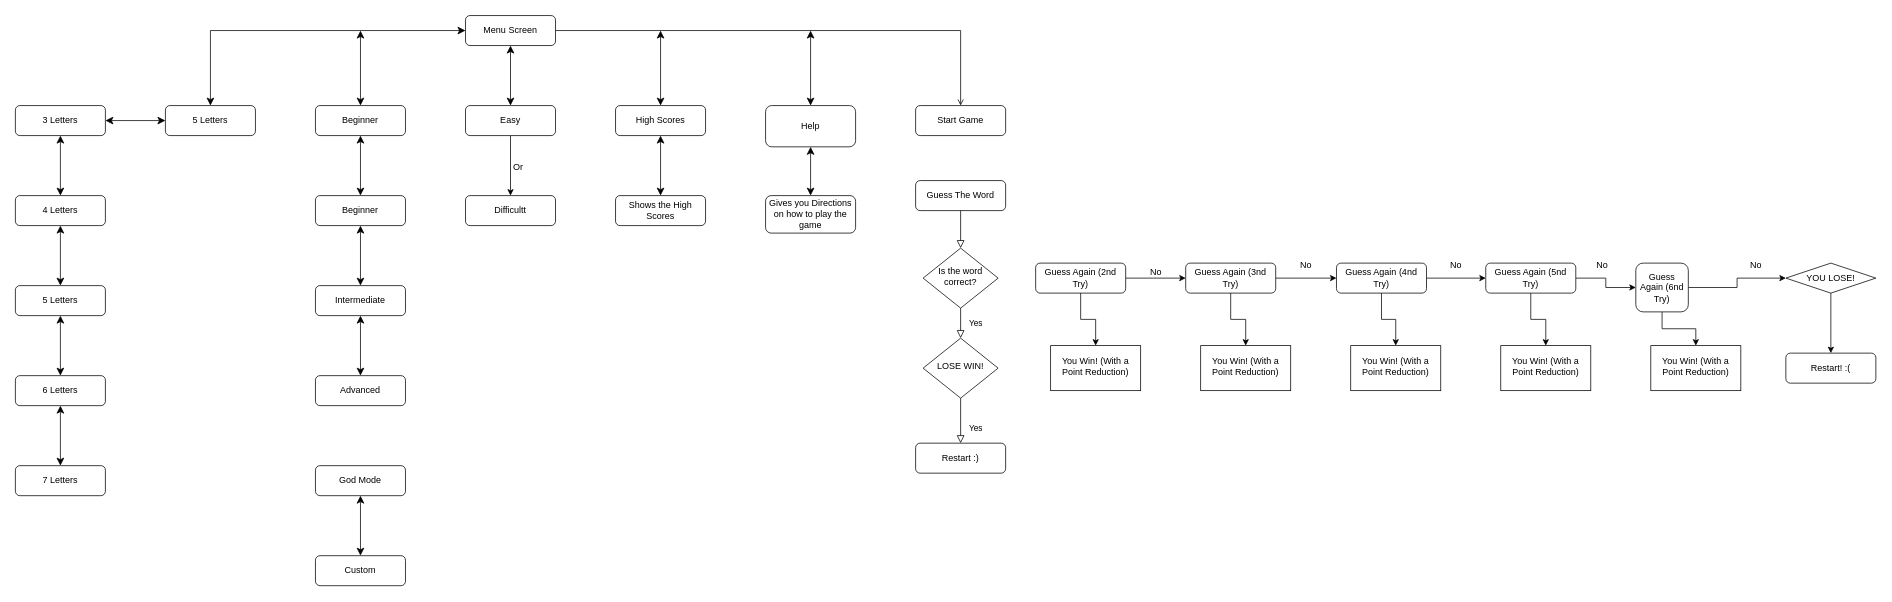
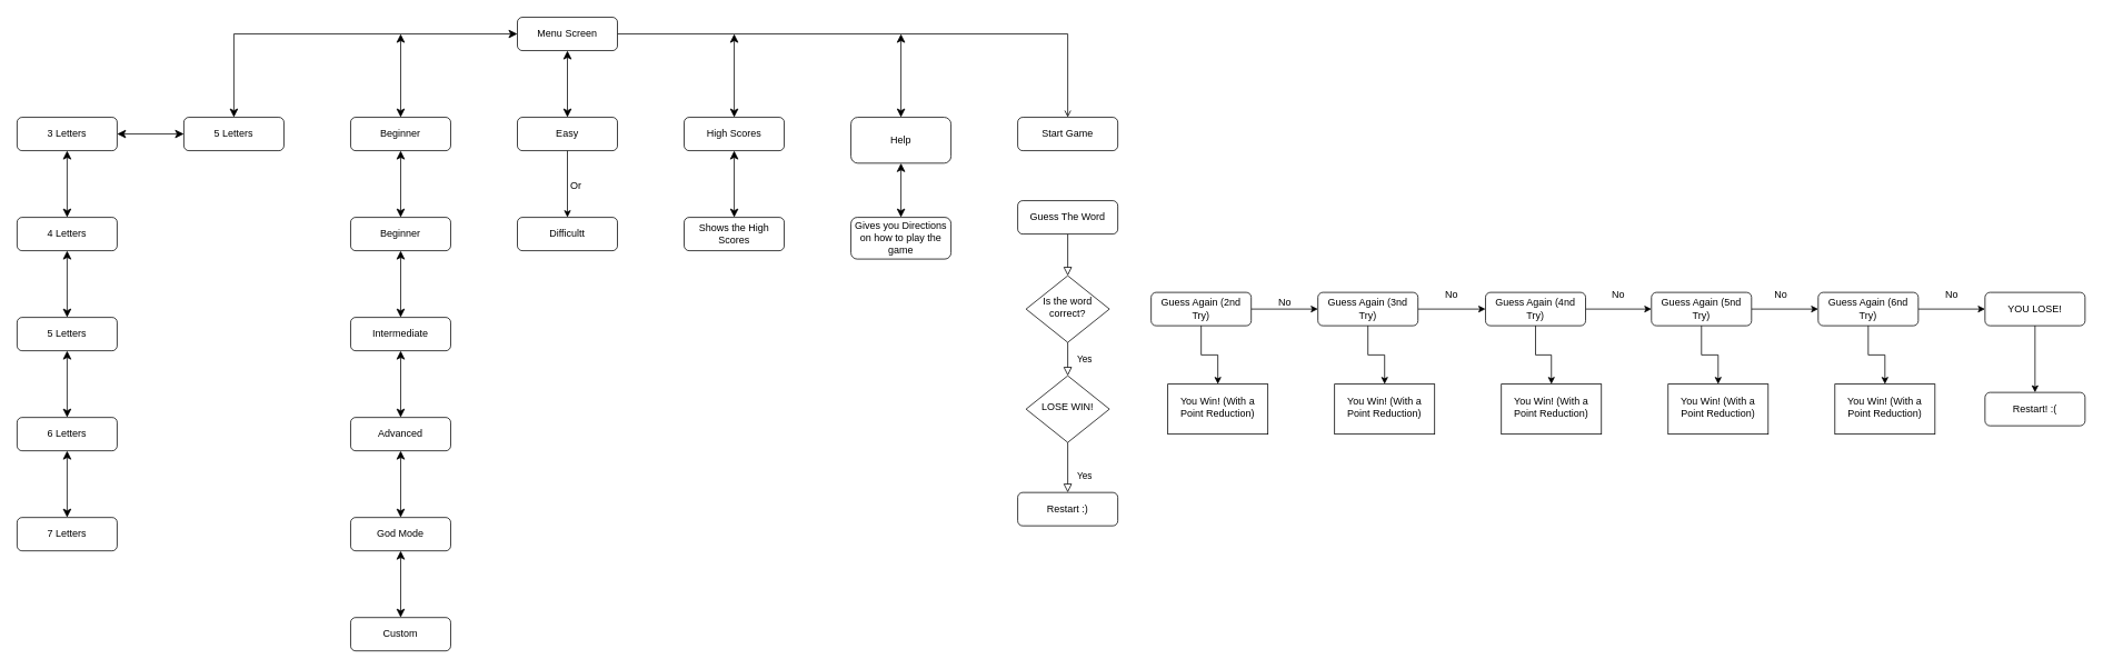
  <mxCell id="0" />
  <mxCell id="1" parent="0" />
  <mxCell id="2" value="" style="rounded=0;html=1;jettySize=auto;orthogonalLoop=1;fontSize=11;endArrow=block;endFill=0;endSize=8;strokeWidth=1;shadow=0;labelBackgroundColor=none;edgeStyle=orthogonalEdgeStyle;" parent="1" source="3" target="5" edge="1"><mxGeometry relative="1" as="geometry" /></mxCell>
  <mxCell id="3" value="Guess The Word" style="rounded=1;whiteSpace=wrap;html=1;fontSize=12;glass=0;strokeWidth=1;shadow=0;" parent="1" vertex="1"><mxGeometry x="1220" y="240" width="120" height="40" as="geometry" /></mxCell>
  <mxCell id="4" value="Yes" style="rounded=0;html=1;jettySize=auto;orthogonalLoop=1;fontSize=11;endArrow=block;endFill=0;endSize=8;strokeWidth=1;shadow=0;labelBackgroundColor=none;edgeStyle=orthogonalEdgeStyle;" parent="1" source="5" target="10" edge="1"><mxGeometry y="20" relative="1" as="geometry"><mxPoint as="offset" /></mxGeometry></mxCell>
  <mxCell id="5" value="Is the word correct?" style="rhombus;whiteSpace=wrap;html=1;shadow=0;fontFamily=Helvetica;fontSize=12;align=center;strokeWidth=1;spacing=6;spacingTop=-4;" parent="1" vertex="1"><mxGeometry x="1230" y="330" width="100" height="80" as="geometry" /></mxCell>
  <mxCell id="6" value="" style="edgeStyle=orthogonalEdgeStyle;rounded=0;orthogonalLoop=1;jettySize=auto;html=1;" parent="1" source="8" target="14" edge="1"><mxGeometry relative="1" as="geometry" /></mxCell>
  <mxCell id="7" value="" style="edgeStyle=orthogonalEdgeStyle;rounded=0;orthogonalLoop=1;jettySize=auto;html=1;" parent="1" source="8" target="31" edge="1"><mxGeometry relative="1" as="geometry" /></mxCell>
  <mxCell id="8" value="Guess Again (2nd Try)" style="rounded=1;whiteSpace=wrap;html=1;fontSize=12;glass=0;strokeWidth=1;shadow=0;" parent="1" vertex="1"><mxGeometry x="1380" y="350" width="120" height="40" as="geometry" /></mxCell>
  <mxCell id="9" value="Yes" style="rounded=0;html=1;jettySize=auto;orthogonalLoop=1;fontSize=11;endArrow=block;endFill=0;endSize=8;strokeWidth=1;shadow=0;labelBackgroundColor=none;edgeStyle=orthogonalEdgeStyle;" parent="1" source="10" target="11" edge="1"><mxGeometry x="0.333" y="20" relative="1" as="geometry"><mxPoint as="offset" /></mxGeometry></mxCell>
  <mxCell id="10" value="LOSE WIN!" style="rhombus;whiteSpace=wrap;html=1;shadow=0;fontFamily=Helvetica;fontSize=12;align=center;strokeWidth=1;spacing=6;spacingTop=-4;" parent="1" vertex="1"><mxGeometry x="1230" y="450" width="100" height="80" as="geometry" /></mxCell>
  <mxCell id="11" value="Restart :)" style="rounded=1;whiteSpace=wrap;html=1;fontSize=12;glass=0;strokeWidth=1;shadow=0;" parent="1" vertex="1"><mxGeometry x="1220" y="590" width="120" height="40" as="geometry" /></mxCell>
  <mxCell id="12" value="" style="edgeStyle=orthogonalEdgeStyle;rounded=0;orthogonalLoop=1;jettySize=auto;html=1;" parent="1" source="14" target="18" edge="1"><mxGeometry relative="1" as="geometry" /></mxCell>
  <mxCell id="13" value="" style="edgeStyle=orthogonalEdgeStyle;rounded=0;orthogonalLoop=1;jettySize=auto;html=1;" parent="1" source="14" target="32" edge="1"><mxGeometry relative="1" as="geometry" /></mxCell>
  <mxCell id="14" value="Guess Again (3nd Try)" style="rounded=1;whiteSpace=wrap;html=1;fontSize=12;glass=0;strokeWidth=1;shadow=0;" parent="1" vertex="1"><mxGeometry x="1580" y="350" width="120" height="40" as="geometry" /></mxCell>
  <mxCell id="15" value="No" style="text;html=1;align=center;verticalAlign=middle;resizable=0;points=[];autosize=1;strokeColor=none;fillColor=none;" parent="1" vertex="1"><mxGeometry x="1520" y="348" width="40" height="30" as="geometry" /></mxCell>
  <mxCell id="16" value="" style="edgeStyle=orthogonalEdgeStyle;rounded=0;orthogonalLoop=1;jettySize=auto;html=1;" parent="1" source="18" target="22" edge="1"><mxGeometry relative="1" as="geometry" /></mxCell>
  <mxCell id="17" value="" style="edgeStyle=orthogonalEdgeStyle;rounded=0;orthogonalLoop=1;jettySize=auto;html=1;" parent="1" source="18" target="33" edge="1"><mxGeometry relative="1" as="geometry" /></mxCell>
  <mxCell id="18" value="Guess Again (4nd Try)" style="rounded=1;whiteSpace=wrap;html=1;fontSize=12;glass=0;strokeWidth=1;shadow=0;" parent="1" vertex="1"><mxGeometry x="1781" y="350" width="120" height="40" as="geometry" /></mxCell>
  <mxCell id="19" value="No" style="text;html=1;align=center;verticalAlign=middle;resizable=0;points=[];autosize=1;strokeColor=none;fillColor=none;" parent="1" vertex="1"><mxGeometry x="1720" y="338" width="40" height="30" as="geometry" /></mxCell>
  <mxCell id="20" value="" style="edgeStyle=orthogonalEdgeStyle;rounded=0;orthogonalLoop=1;jettySize=auto;html=1;" parent="1" source="22" target="26" edge="1"><mxGeometry relative="1" as="geometry" /></mxCell>
  <mxCell id="21" value="" style="edgeStyle=orthogonalEdgeStyle;rounded=0;orthogonalLoop=1;jettySize=auto;html=1;" parent="1" source="22" target="34" edge="1"><mxGeometry relative="1" as="geometry" /></mxCell>
  <mxCell id="22" value="Guess Again (5nd Try)" style="rounded=1;whiteSpace=wrap;html=1;fontSize=12;glass=0;strokeWidth=1;shadow=0;" parent="1" vertex="1"><mxGeometry x="1980" y="350" width="120" height="40" as="geometry" /></mxCell>
  <mxCell id="23" value="No" style="text;html=1;align=center;verticalAlign=middle;resizable=0;points=[];autosize=1;strokeColor=none;fillColor=none;" parent="1" vertex="1"><mxGeometry x="1920" y="338" width="40" height="30" as="geometry" /></mxCell>
  <mxCell id="24" value="" style="edgeStyle=orthogonalEdgeStyle;rounded=0;orthogonalLoop=1;jettySize=auto;html=1;" parent="1" source="26" target="29" edge="1"><mxGeometry relative="1" as="geometry" /></mxCell>
  <mxCell id="25" value="" style="edgeStyle=orthogonalEdgeStyle;rounded=0;orthogonalLoop=1;jettySize=auto;html=1;" parent="1" source="26" target="35" edge="1"><mxGeometry relative="1" as="geometry" /></mxCell>
- <mxCell id="26" value="Guess Again (6nd Try)" style="rounded=1;whiteSpace=wrap;html=1;fontSize=12;glass=0;strokeWidth=1;shadow=0;" parent="1" vertex="1"><mxGeometry x="2180" y="350" width="70" height="65" as="geometry" /></mxCell>
+ <mxCell id="26" value="Guess Again (6nd Try)" style="rounded=1;whiteSpace=wrap;html=1;fontSize=12;glass=0;strokeWidth=1;shadow=0;" parent="1" vertex="1"><mxGeometry x="2180" y="350" width="120" height="40" as="geometry" /></mxCell>
  <mxCell id="27" value="No" style="text;html=1;align=center;verticalAlign=middle;resizable=0;points=[];autosize=1;strokeColor=none;fillColor=none;" parent="1" vertex="1"><mxGeometry x="2115" y="338" width="40" height="30" as="geometry" /></mxCell>
  <mxCell id="28" value="" style="edgeStyle=orthogonalEdgeStyle;rounded=0;orthogonalLoop=1;jettySize=auto;html=1;" parent="1" source="29" target="36" edge="1"><mxGeometry relative="1" as="geometry" /></mxCell>
- <mxCell id="29" value="YOU LOSE!" style="rhombus;whiteSpace=wrap;html=1;fontSize=12;glass=0;strokeWidth=1;shadow=0;" parent="1" vertex="1"><mxGeometry x="2380" y="350" width="120" height="40" as="geometry" /></mxCell>
+ <mxCell id="29" value="YOU LOSE!" style="rounded=1;whiteSpace=wrap;html=1;fontSize=12;glass=0;strokeWidth=1;shadow=0;" parent="1" vertex="1"><mxGeometry x="2380" y="350" width="120" height="40" as="geometry" /></mxCell>
  <mxCell id="30" value="No" style="text;html=1;align=center;verticalAlign=middle;resizable=0;points=[];autosize=1;strokeColor=none;fillColor=none;" parent="1" vertex="1"><mxGeometry x="2320" y="338" width="40" height="30" as="geometry" /></mxCell>
  <mxCell id="31" value="You Win! (With a Point Reduction)" style="whiteSpace=wrap;html=1;shadow=0;strokeWidth=1;spacing=6;spacingTop=-4;" parent="1" vertex="1"><mxGeometry x="1400" y="460" width="120" height="60" as="geometry" /></mxCell>
  <mxCell id="32" value="You Win! (With a Point Reduction)" style="whiteSpace=wrap;html=1;shadow=0;strokeWidth=1;spacing=6;spacingTop=-4;" parent="1" vertex="1"><mxGeometry x="1600" y="460" width="120" height="60" as="geometry" /></mxCell>
  <mxCell id="33" value="You Win! (With a Point Reduction)" style="whiteSpace=wrap;html=1;shadow=0;strokeWidth=1;spacing=6;spacingTop=-4;" parent="1" vertex="1"><mxGeometry x="1800" y="460" width="120" height="60" as="geometry" /></mxCell>
  <mxCell id="34" value="You Win! (With a Point Reduction)" style="whiteSpace=wrap;html=1;shadow=0;strokeWidth=1;spacing=6;spacingTop=-4;" parent="1" vertex="1"><mxGeometry x="2000" y="460" width="120" height="60" as="geometry" /></mxCell>
  <mxCell id="35" value="You Win! (With a Point Reduction)" style="whiteSpace=wrap;html=1;shadow=0;strokeWidth=1;spacing=6;spacingTop=-4;" parent="1" vertex="1"><mxGeometry x="2200" y="460" width="120" height="60" as="geometry" /></mxCell>
  <mxCell id="36" value="Restart! :(" style="rounded=1;whiteSpace=wrap;html=1;fontSize=12;glass=0;strokeWidth=1;shadow=0;" parent="1" vertex="1"><mxGeometry x="2380" y="470" width="120" height="40" as="geometry" /></mxCell>
  <mxCell id="37" value="" style="edgeStyle=orthogonalEdgeStyle;rounded=0;orthogonalLoop=1;jettySize=auto;html=1;" parent="1" source="38" target="47" edge="1"><mxGeometry relative="1" as="geometry" /></mxCell>
  <mxCell id="38" value="Easy" style="rounded=1;whiteSpace=wrap;html=1;fontSize=12;glass=0;strokeWidth=1;shadow=0;" parent="1" vertex="1"><mxGeometry x="620" y="140" width="120" height="40" as="geometry" /></mxCell>
  <mxCell id="39" value="High Scores" style="rounded=1;whiteSpace=wrap;html=1;fontSize=12;glass=0;strokeWidth=1;shadow=0;" parent="1" vertex="1"><mxGeometry x="820" y="140" width="120" height="40" as="geometry" /></mxCell>
  <mxCell id="40" value="Beginner" style="rounded=1;whiteSpace=wrap;html=1;fontSize=12;glass=0;strokeWidth=1;shadow=0;" parent="1" vertex="1"><mxGeometry x="420" y="140" width="120" height="40" as="geometry" /></mxCell>
  <mxCell id="41" value="5 Letters" style="rounded=1;whiteSpace=wrap;html=1;fontSize=12;glass=0;strokeWidth=1;shadow=0;" parent="1" vertex="1"><mxGeometry x="220" y="140" width="120" height="40" as="geometry" /></mxCell>
  <mxCell id="42" value="Help" style="rounded=1;whiteSpace=wrap;html=1;fontSize=12;glass=0;strokeWidth=1;shadow=0;" parent="1" vertex="1"><mxGeometry x="1020" y="140" width="120" height="55" as="geometry" /></mxCell>
  <mxCell id="43" value="Start Game" style="rounded=1;whiteSpace=wrap;html=1;fontSize=12;glass=0;strokeWidth=1;shadow=0;" parent="1" vertex="1"><mxGeometry x="1220" y="140" width="120" height="40" as="geometry" /></mxCell>
  <mxCell id="44" value="" style="edgeStyle=orthogonalEdgeStyle;rounded=0;orthogonalLoop=1;jettySize=auto;html=1;entryX=0.5;entryY=0;entryDx=0;entryDy=0;endArrow=open;" parent="1" source="45" target="43" edge="1"><mxGeometry relative="1" as="geometry"><mxPoint x="840" y="40" as="targetPoint" /></mxGeometry></mxCell>
  <mxCell id="45" value="Menu Screen" style="rounded=1;whiteSpace=wrap;html=1;fontSize=12;glass=0;strokeWidth=1;shadow=0;" parent="1" vertex="1"><mxGeometry x="620" y="20" width="120" height="40" as="geometry" /></mxCell>
  <mxCell id="46" value="Beginner" style="rounded=1;whiteSpace=wrap;html=1;fontSize=12;glass=0;strokeWidth=1;shadow=0;" parent="1" vertex="1"><mxGeometry x="420" y="260" width="120" height="40" as="geometry" /></mxCell>
  <mxCell id="47" value="Difficultt" style="rounded=1;whiteSpace=wrap;html=1;fontSize=12;glass=0;strokeWidth=1;shadow=0;" parent="1" vertex="1"><mxGeometry x="620" y="260" width="120" height="40" as="geometry" /></mxCell>
  <mxCell id="48" value="Shows the High Scores" style="rounded=1;whiteSpace=wrap;html=1;fontSize=12;glass=0;strokeWidth=1;shadow=0;" parent="1" vertex="1"><mxGeometry x="820" y="260" width="120" height="40" as="geometry" /></mxCell>
  <mxCell id="49" value="Gives you Directions on how to play the game" style="rounded=1;whiteSpace=wrap;html=1;fontSize=12;glass=0;strokeWidth=1;shadow=0;" parent="1" vertex="1"><mxGeometry x="1020" y="260" width="120" height="50" as="geometry" /></mxCell>
  <mxCell id="50" value="" style="edgeStyle=none;orthogonalLoop=1;jettySize=auto;html=1;endArrow=classic;startArrow=classic;endSize=8;startSize=8;rounded=0;entryX=0.5;entryY=1;entryDx=0;entryDy=0;" parent="1" source="38" target="45" edge="1"><mxGeometry width="100" relative="1" as="geometry"><mxPoint x="630" y="110" as="sourcePoint" /><mxPoint x="730" y="110" as="targetPoint" /><Array as="points" /></mxGeometry></mxCell>
  <mxCell id="51" value="" style="edgeStyle=none;orthogonalLoop=1;jettySize=auto;html=1;endArrow=classic;startArrow=classic;endSize=8;startSize=8;rounded=0;" parent="1" source="39" edge="1"><mxGeometry width="100" relative="1" as="geometry"><mxPoint x="820" y="90" as="sourcePoint" /><mxPoint x="880" y="40" as="targetPoint" /><Array as="points" /></mxGeometry></mxCell>
  <mxCell id="52" value="" style="edgeStyle=none;orthogonalLoop=1;jettySize=auto;html=1;endArrow=classic;startArrow=classic;endSize=8;startSize=8;rounded=0;entryX=0.5;entryY=1;entryDx=0;entryDy=0;exitX=0.5;exitY=0;exitDx=0;exitDy=0;" parent="1" source="48" target="39" edge="1"><mxGeometry width="100" relative="1" as="geometry"><mxPoint x="830" y="220" as="sourcePoint" /><mxPoint x="930" y="220" as="targetPoint" /><Array as="points" /></mxGeometry></mxCell>
  <mxCell id="53" value="" style="edgeStyle=none;orthogonalLoop=1;jettySize=auto;html=1;endArrow=classic;startArrow=classic;endSize=8;startSize=8;rounded=0;entryX=0.5;entryY=0;entryDx=0;entryDy=0;" parent="1" target="42" edge="1"><mxGeometry width="100" relative="1" as="geometry"><mxPoint x="1080" y="40" as="sourcePoint" /><mxPoint x="1130" y="70" as="targetPoint" /><Array as="points" /></mxGeometry></mxCell>
  <mxCell id="54" value="" style="edgeStyle=none;orthogonalLoop=1;jettySize=auto;html=1;endArrow=classic;startArrow=classic;endSize=8;startSize=8;rounded=0;entryX=0.5;entryY=0;entryDx=0;entryDy=0;exitX=0.5;exitY=1;exitDx=0;exitDy=0;" parent="1" source="42" target="49" edge="1"><mxGeometry width="100" relative="1" as="geometry"><mxPoint x="1030" y="210" as="sourcePoint" /><mxPoint x="1130" y="210" as="targetPoint" /><Array as="points" /></mxGeometry></mxCell>
  <mxCell id="55" value="" style="edgeStyle=none;orthogonalLoop=1;jettySize=auto;html=1;endArrow=classic;startArrow=classic;endSize=8;startSize=8;rounded=0;" parent="1" source="40" edge="1"><mxGeometry width="100" relative="1" as="geometry"><mxPoint x="430" y="90" as="sourcePoint" /><mxPoint x="480" y="40" as="targetPoint" /><Array as="points" /></mxGeometry></mxCell>
  <mxCell id="56" value="" style="edgeStyle=none;orthogonalLoop=1;jettySize=auto;html=1;endArrow=classic;startArrow=classic;endSize=8;startSize=8;rounded=0;entryX=0.5;entryY=0;entryDx=0;entryDy=0;exitX=0.5;exitY=1;exitDx=0;exitDy=0;" parent="1" source="40" target="46" edge="1"><mxGeometry width="100" relative="1" as="geometry"><mxPoint x="430" y="200" as="sourcePoint" /><mxPoint x="530" y="200" as="targetPoint" /><Array as="points" /></mxGeometry></mxCell>
  <mxCell id="57" value="" style="edgeStyle=none;orthogonalLoop=1;jettySize=auto;html=1;endArrow=classic;startArrow=classic;endSize=8;startSize=8;rounded=0;entryX=0.5;entryY=0;entryDx=0;entryDy=0;exitX=0;exitY=0.5;exitDx=0;exitDy=0;" parent="1" source="45" target="41" edge="1"><mxGeometry width="100" relative="1" as="geometry"><mxPoint x="230" y="80" as="sourcePoint" /><mxPoint x="330" y="80" as="targetPoint" /><Array as="points"><mxPoint x="280" y="40" /></Array></mxGeometry></mxCell>
  <mxCell id="58" value="3 Letters" style="rounded=1;whiteSpace=wrap;html=1;fontSize=12;glass=0;strokeWidth=1;shadow=0;" parent="1" vertex="1"><mxGeometry x="20" y="140" width="120" height="40" as="geometry" /></mxCell>
  <mxCell id="59" value="" style="edgeStyle=none;orthogonalLoop=1;jettySize=auto;html=1;endArrow=classic;startArrow=classic;endSize=8;startSize=8;rounded=0;exitX=1;exitY=0.5;exitDx=0;exitDy=0;entryX=0;entryY=0.5;entryDx=0;entryDy=0;" parent="1" source="58" target="41" edge="1"><mxGeometry width="100" relative="1" as="geometry"><mxPoint x="150" y="160" as="sourcePoint" /><mxPoint x="250" y="160" as="targetPoint" /><Array as="points" /></mxGeometry></mxCell>
  <mxCell id="60" value="4 Letters" style="rounded=1;whiteSpace=wrap;html=1;fontSize=12;glass=0;strokeWidth=1;shadow=0;" parent="1" vertex="1"><mxGeometry x="20" y="260" width="120" height="40" as="geometry" /></mxCell>
  <mxCell id="61" value="5 Letters" style="rounded=1;whiteSpace=wrap;html=1;fontSize=12;glass=0;strokeWidth=1;shadow=0;" parent="1" vertex="1"><mxGeometry x="20" y="380" width="120" height="40" as="geometry" /></mxCell>
  <mxCell id="62" value="6 Letters" style="rounded=1;whiteSpace=wrap;html=1;fontSize=12;glass=0;strokeWidth=1;shadow=0;" parent="1" vertex="1"><mxGeometry x="20" y="500" width="120" height="40" as="geometry" /></mxCell>
  <mxCell id="63" value="7 Letters" style="rounded=1;whiteSpace=wrap;html=1;fontSize=12;glass=0;strokeWidth=1;shadow=0;" parent="1" vertex="1"><mxGeometry x="20" y="620" width="120" height="40" as="geometry" /></mxCell>
  <mxCell id="64" value="" style="edgeStyle=none;orthogonalLoop=1;jettySize=auto;html=1;endArrow=classic;startArrow=classic;endSize=8;startSize=8;rounded=0;exitX=0.5;exitY=0;exitDx=0;exitDy=0;entryX=0.5;entryY=1;entryDx=0;entryDy=0;" parent="1" source="60" target="58" edge="1"><mxGeometry width="100" relative="1" as="geometry"><mxPoint x="30" y="210" as="sourcePoint" /><mxPoint x="60" y="210" as="targetPoint" /><Array as="points" /></mxGeometry></mxCell>
  <mxCell id="65" value="" style="edgeStyle=none;orthogonalLoop=1;jettySize=auto;html=1;endArrow=classic;startArrow=classic;endSize=8;startSize=8;rounded=0;entryX=0.5;entryY=1;entryDx=0;entryDy=0;exitX=0.5;exitY=0;exitDx=0;exitDy=0;" parent="1" source="61" target="60" edge="1"><mxGeometry width="100" relative="1" as="geometry"><mxPoint x="30" y="340" as="sourcePoint" /><mxPoint x="130" y="340" as="targetPoint" /><Array as="points" /></mxGeometry></mxCell>
  <mxCell id="66" value="" style="edgeStyle=none;orthogonalLoop=1;jettySize=auto;html=1;endArrow=classic;startArrow=classic;endSize=8;startSize=8;rounded=0;entryX=0.5;entryY=1;entryDx=0;entryDy=0;exitX=0.5;exitY=0;exitDx=0;exitDy=0;" parent="1" source="62" target="61" edge="1"><mxGeometry width="100" relative="1" as="geometry"><mxPoint x="30" y="450" as="sourcePoint" /><mxPoint x="130" y="450" as="targetPoint" /><Array as="points" /></mxGeometry></mxCell>
  <mxCell id="67" value="" style="edgeStyle=none;orthogonalLoop=1;jettySize=auto;html=1;endArrow=classic;startArrow=classic;endSize=8;startSize=8;rounded=0;entryX=0.5;entryY=1;entryDx=0;entryDy=0;exitX=0.5;exitY=0;exitDx=0;exitDy=0;" parent="1" source="63" target="62" edge="1"><mxGeometry width="100" relative="1" as="geometry"><mxPoint x="30" y="580" as="sourcePoint" /><mxPoint x="130" y="580" as="targetPoint" /><Array as="points" /></mxGeometry></mxCell>
  <mxCell id="68" value="Intermediate" style="rounded=1;whiteSpace=wrap;html=1;fontSize=12;glass=0;strokeWidth=1;shadow=0;" parent="1" vertex="1"><mxGeometry x="420" y="380" width="120" height="40" as="geometry" /></mxCell>
  <mxCell id="69" value="" style="edgeStyle=none;orthogonalLoop=1;jettySize=auto;html=1;endArrow=classic;startArrow=classic;endSize=8;startSize=8;rounded=0;entryX=0.5;entryY=0;entryDx=0;entryDy=0;exitX=0.5;exitY=1;exitDx=0;exitDy=0;" parent="1" source="46" target="68" edge="1"><mxGeometry width="100" relative="1" as="geometry"><mxPoint x="430" y="320" as="sourcePoint" /><mxPoint x="530" y="320" as="targetPoint" /><Array as="points" /></mxGeometry></mxCell>
  <mxCell id="70" value="Advanced" style="rounded=1;whiteSpace=wrap;html=1;fontSize=12;glass=0;strokeWidth=1;shadow=0;" parent="1" vertex="1"><mxGeometry x="420" y="500" width="120" height="40" as="geometry" /></mxCell>
  <mxCell id="71" value="" style="edgeStyle=none;orthogonalLoop=1;jettySize=auto;html=1;endArrow=classic;startArrow=classic;endSize=8;startSize=8;rounded=0;entryX=0.5;entryY=1;entryDx=0;entryDy=0;exitX=0.5;exitY=0;exitDx=0;exitDy=0;" parent="1" source="70" target="68" edge="1"><mxGeometry width="100" relative="1" as="geometry"><mxPoint x="560" y="450" as="sourcePoint" /><mxPoint x="440" y="440" as="targetPoint" /><Array as="points" /></mxGeometry></mxCell>
  <mxCell id="72" value="God Mode" style="rounded=1;whiteSpace=wrap;html=1;fontSize=12;glass=0;strokeWidth=1;shadow=0;" parent="1" vertex="1"><mxGeometry x="420" y="620" width="120" height="40" as="geometry" /></mxCell>
+ <mxCell id="73" value="" style="edgeStyle=none;orthogonalLoop=1;jettySize=auto;html=1;endArrow=classic;startArrow=classic;endSize=8;startSize=8;rounded=0;entryX=0.5;entryY=1;entryDx=0;entryDy=0;" parent="1" source="72" target="70" edge="1"><mxGeometry width="100" relative="1" as="geometry"><mxPoint x="430" y="580" as="sourcePoint" /><mxPoint x="530" y="580" as="targetPoint" /><Array as="points" /></mxGeometry></mxCell>
  <mxCell id="74" value="Custom" style="rounded=1;whiteSpace=wrap;html=1;fontSize=12;glass=0;strokeWidth=1;shadow=0;" parent="1" vertex="1"><mxGeometry x="420" y="740" width="120" height="40" as="geometry" /></mxCell>
  <mxCell id="75" value="" style="edgeStyle=none;orthogonalLoop=1;jettySize=auto;html=1;endArrow=classic;startArrow=classic;endSize=8;startSize=8;rounded=0;entryX=0.5;entryY=1;entryDx=0;entryDy=0;exitX=0.5;exitY=0;exitDx=0;exitDy=0;" parent="1" source="74" target="72" edge="1"><mxGeometry width="100" relative="1" as="geometry"><mxPoint x="430" y="690" as="sourcePoint" /><mxPoint x="530" y="690" as="targetPoint" /><Array as="points" /></mxGeometry></mxCell>
  <mxCell id="76" value="Or" style="text;html=1;align=center;verticalAlign=middle;resizable=0;points=[];autosize=1;strokeColor=none;fillColor=none;" parent="1" vertex="1"><mxGeometry x="670" y="208" width="40" height="30" as="geometry" /></mxCell>
